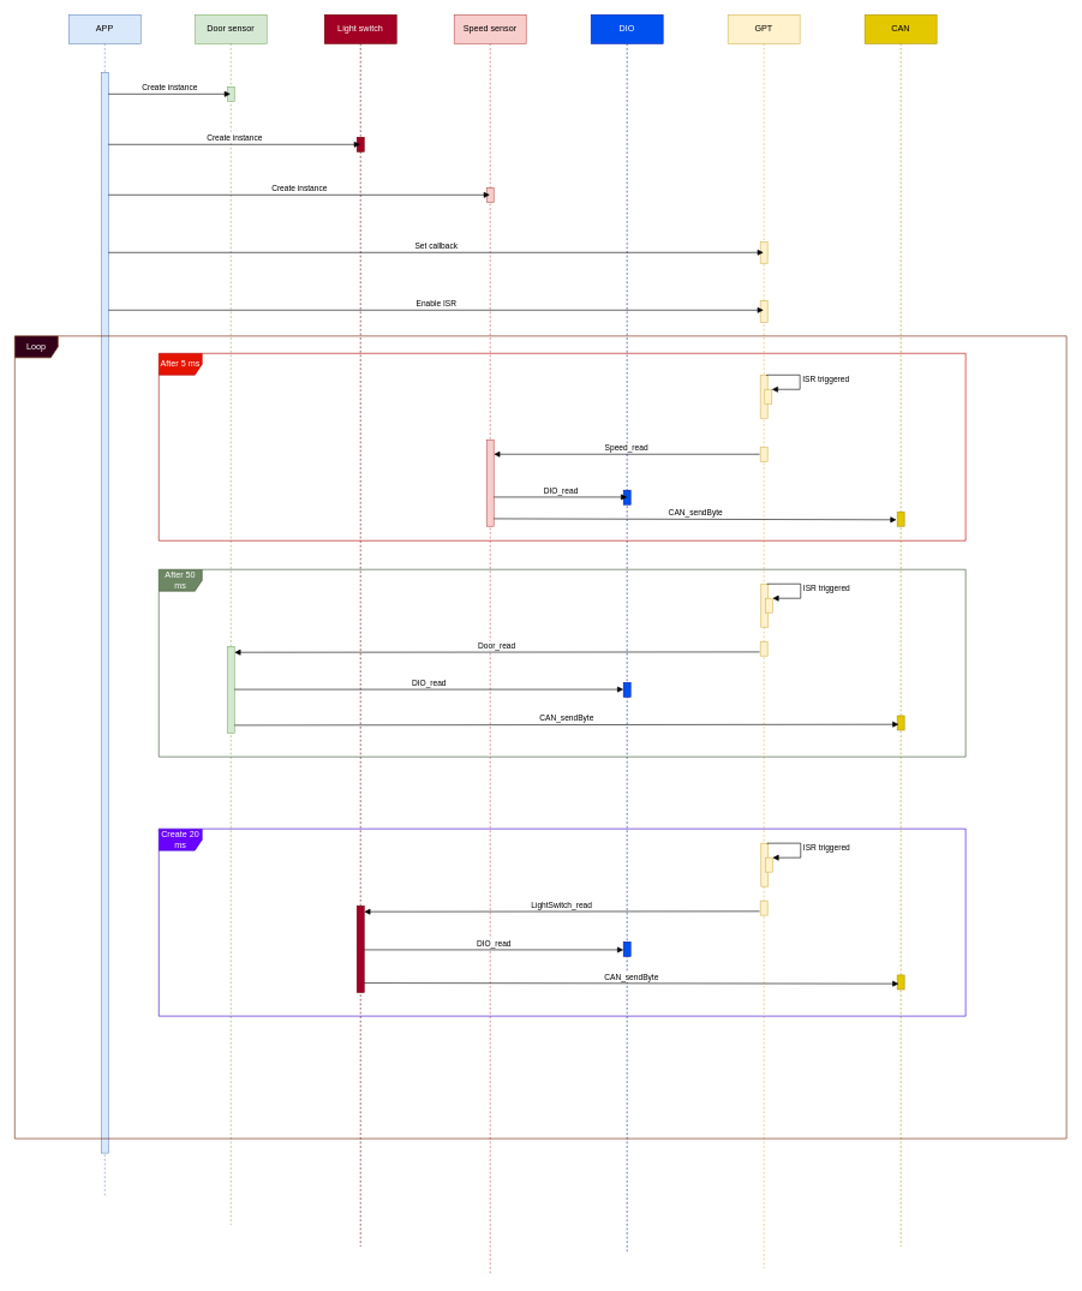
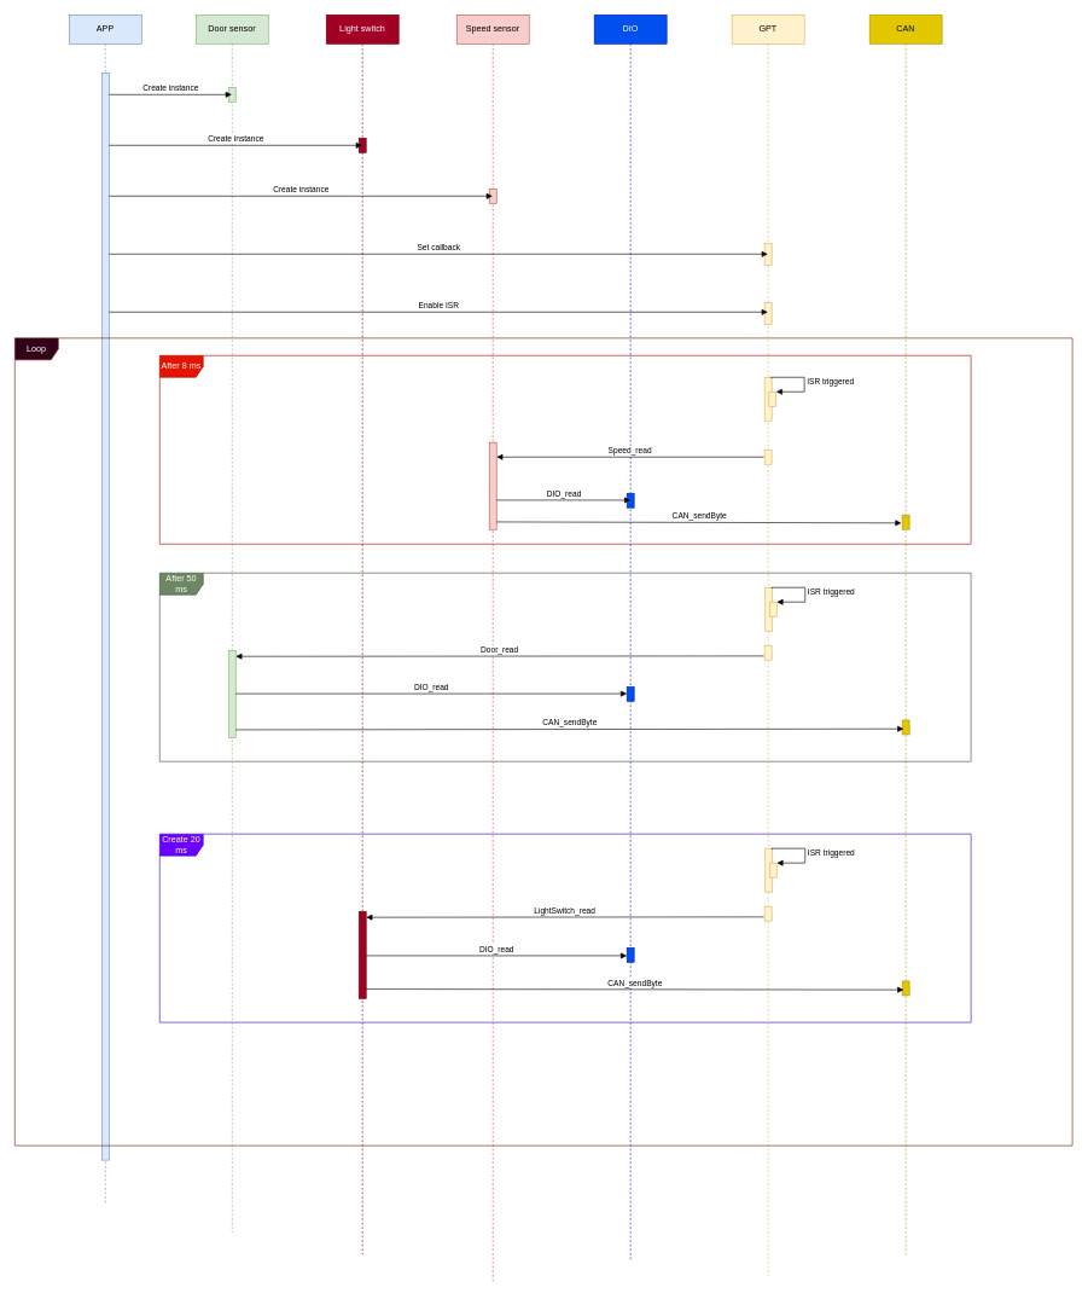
  <mxCell id="0" />
  <mxCell id="1" parent="0" />
  <mxCell id="2" value="APP" style="shape=umlLifeline;perimeter=lifelinePerimeter;whiteSpace=wrap;html=1;container=1;collapsible=0;recursiveResize=0;outlineConnect=0;fillColor=#dae8fc;strokeColor=#6c8ebf;" vertex="1" parent="1"><mxGeometry x="95" y="20" width="100" height="1640" as="geometry" /></mxCell>
  <mxCell id="3" value="" style="html=1;points=[];perimeter=orthogonalPerimeter;fillColor=#dae8fc;strokeColor=#6c8ebf;" vertex="1" parent="2"><mxGeometry x="45" y="80" width="10" height="1500" as="geometry" /></mxCell>
  <mxCell id="4" value="Door sensor&lt;span style=&quot;color: rgba(0, 0, 0, 0); font-family: monospace; font-size: 0px; text-align: start;&quot;&gt;%3CmxGraphModel%3E%3Croot%3E%3CmxCell%20id%3D%220%22%2F%3E%3CmxCell%20id%3D%221%22%20parent%3D%220%22%2F%3E%3CmxCell%20id%3D%222%22%20value%3D%22APP%22%20style%3D%22shape%3DumlLifeline%3Bperimeter%3DlifelinePerimeter%3BwhiteSpace%3Dwrap%3Bhtml%3D1%3Bcontainer%3D1%3Bcollapsible%3D0%3BrecursiveResize%3D0%3BoutlineConnect%3D0%3B%22%20vertex%3D%221%22%20parent%3D%221%22%3E%3CmxGeometry%20x%3D%22105%22%20y%3D%22150%22%20width%3D%22100%22%20height%3D%22300%22%20as%3D%22geometry%22%2F%3E%3C%2FmxCell%3E%3C%2Froot%3E%3C%2FmxGraphModel%3E&lt;/span&gt;" style="shape=umlLifeline;perimeter=lifelinePerimeter;whiteSpace=wrap;html=1;container=1;collapsible=0;recursiveResize=0;outlineConnect=0;fillColor=#d5e8d4;strokeColor=#82b366;" vertex="1" parent="1"><mxGeometry x="270" y="20" width="100" height="1680" as="geometry" /></mxCell>
  <mxCell id="5" value="" style="html=1;points=[];perimeter=orthogonalPerimeter;fillColor=#d5e8d4;strokeColor=#82b366;" vertex="1" parent="4"><mxGeometry x="45" y="100" width="10" height="20" as="geometry" /></mxCell>
  <mxCell id="6" value="Light switch" style="shape=umlLifeline;perimeter=lifelinePerimeter;whiteSpace=wrap;html=1;container=1;collapsible=0;recursiveResize=0;outlineConnect=0;fillColor=#a20025;strokeColor=#6F0000;fontColor=#ffffff;" vertex="1" parent="1"><mxGeometry x="450" y="20" width="100" height="1710" as="geometry" /></mxCell>
  <mxCell id="7" value="" style="html=1;points=[];perimeter=orthogonalPerimeter;fillColor=#a20025;strokeColor=#6F0000;fontColor=#ffffff;" vertex="1" parent="6"><mxGeometry x="45" y="170" width="10" height="20" as="geometry" /></mxCell>
  <mxCell id="8" value="Speed sensor" style="shape=umlLifeline;perimeter=lifelinePerimeter;whiteSpace=wrap;html=1;container=1;collapsible=0;recursiveResize=0;outlineConnect=0;fillColor=#f8cecc;strokeColor=#b85450;" vertex="1" parent="1"><mxGeometry x="630" y="20" width="100" height="1750" as="geometry" /></mxCell>
  <mxCell id="9" value="" style="html=1;points=[];perimeter=orthogonalPerimeter;fillColor=#f8cecc;strokeColor=#b85450;" vertex="1" parent="8"><mxGeometry x="45" y="240" width="10" height="20" as="geometry" /></mxCell>
  <mxCell id="10" value="DIO" style="shape=umlLifeline;perimeter=lifelinePerimeter;whiteSpace=wrap;html=1;container=1;collapsible=0;recursiveResize=0;outlineConnect=0;fillColor=#0050ef;strokeColor=#001DBC;fontColor=#ffffff;" vertex="1" parent="1"><mxGeometry x="820" y="20" width="100" height="1720" as="geometry" /></mxCell>
  <mxCell id="11" value="GPT" style="shape=umlLifeline;perimeter=lifelinePerimeter;whiteSpace=wrap;html=1;container=1;collapsible=0;recursiveResize=0;outlineConnect=0;fillColor=#fff2cc;strokeColor=#d6b656;" vertex="1" parent="1"><mxGeometry x="1010" y="20" width="100" height="1740" as="geometry" /></mxCell>
  <mxCell id="12" value="" style="html=1;points=[];perimeter=orthogonalPerimeter;fillColor=#fff2cc;strokeColor=#d6b656;" vertex="1" parent="11"><mxGeometry x="45" y="315" width="10" height="30" as="geometry" /></mxCell>
  <mxCell id="13" value="" style="html=1;points=[];perimeter=orthogonalPerimeter;fillColor=#fff2cc;strokeColor=#d6b656;" vertex="1" parent="11"><mxGeometry x="45" y="397" width="10" height="30" as="geometry" /></mxCell>
  <mxCell id="14" value="CAN" style="shape=umlLifeline;perimeter=lifelinePerimeter;whiteSpace=wrap;html=1;container=1;collapsible=0;recursiveResize=0;outlineConnect=0;fillColor=#e3c800;fontColor=#000000;strokeColor=#B09500;" vertex="1" parent="1"><mxGeometry x="1200" y="20" width="100" height="1710" as="geometry" /></mxCell>
  <mxCell id="15" value="Create instance" style="html=1;verticalAlign=bottom;endArrow=block;rounded=0;" edge="1" parent="1" target="4"><mxGeometry width="80" relative="1" as="geometry"><mxPoint x="150" y="130" as="sourcePoint" /><mxPoint x="230" y="130" as="targetPoint" /></mxGeometry></mxCell>
  <mxCell id="16" value="Create instance" style="html=1;verticalAlign=bottom;endArrow=block;rounded=0;" edge="1" parent="1" target="6"><mxGeometry width="80" relative="1" as="geometry"><mxPoint x="150" y="200" as="sourcePoint" /><mxPoint x="230" y="200" as="targetPoint" /></mxGeometry></mxCell>
  <mxCell id="17" value="Create instance" style="html=1;verticalAlign=bottom;endArrow=block;rounded=0;" edge="1" parent="1" target="8"><mxGeometry width="80" relative="1" as="geometry"><mxPoint x="150" y="270" as="sourcePoint" /><mxPoint x="230" y="270" as="targetPoint" /></mxGeometry></mxCell>
  <mxCell id="18" value="Set callback" style="html=1;verticalAlign=bottom;endArrow=block;rounded=0;" edge="1" parent="1" target="11"><mxGeometry width="80" relative="1" as="geometry"><mxPoint x="150" y="350" as="sourcePoint" /><mxPoint x="669.5" y="350" as="targetPoint" /></mxGeometry></mxCell>
  <mxCell id="19" value="Enable ISR" style="html=1;verticalAlign=bottom;endArrow=block;rounded=0;" edge="1" parent="1"><mxGeometry width="80" relative="1" as="geometry"><mxPoint x="150" y="430" as="sourcePoint" /><mxPoint x="1059.5" y="430" as="targetPoint" /></mxGeometry></mxCell>
  <mxCell id="20" value="Loop" style="shape=umlFrame;whiteSpace=wrap;html=1;fillColor=#33001A;fontColor=#ffffff;strokeColor=#6D1F00;" vertex="1" parent="1"><mxGeometry x="20" y="466" width="1460" height="1114" as="geometry" /></mxCell>
- <mxCell id="21" value="After 5 ms" style="shape=umlFrame;whiteSpace=wrap;html=1;fillColor=#e51400;strokeColor=#B20000;fontColor=#ffffff;" vertex="1" parent="1"><mxGeometry x="220" y="490" width="1120" height="260" as="geometry" /></mxCell>
+ <mxCell id="21" value="After 8 ms" style="shape=umlFrame;whiteSpace=wrap;html=1;fillColor=#e51400;strokeColor=#B20000;fontColor=#ffffff;" vertex="1" parent="1"><mxGeometry x="220" y="490" width="1120" height="260" as="geometry" /></mxCell>
  <mxCell id="22" value="" style="html=1;points=[];perimeter=orthogonalPerimeter;fillColor=#fff2cc;strokeColor=#d6b656;" vertex="1" parent="1"><mxGeometry x="1055" y="520" width="10" height="60" as="geometry" /></mxCell>
  <mxCell id="23" value="" style="html=1;points=[];perimeter=orthogonalPerimeter;fillColor=#fff2cc;strokeColor=#d6b656;" vertex="1" parent="1"><mxGeometry x="1061" y="540" width="10" height="20" as="geometry" /></mxCell>
  <mxCell id="24" value="ISR triggered" style="edgeStyle=orthogonalEdgeStyle;html=1;align=left;spacingLeft=2;endArrow=block;rounded=0;entryX=1;entryY=0;exitX=0.889;exitY=0.017;exitDx=0;exitDy=0;exitPerimeter=0;" edge="1" target="23" parent="1" source="22"><mxGeometry relative="1" as="geometry"><mxPoint x="1115" y="520" as="sourcePoint" /><Array as="points"><mxPoint x="1064" y="520" /><mxPoint x="1110" y="520" /><mxPoint x="1110" y="540" /></Array></mxGeometry></mxCell>
  <mxCell id="25" value="" style="html=1;points=[];perimeter=orthogonalPerimeter;fillColor=#fff2cc;strokeColor=#d6b656;" vertex="1" parent="1"><mxGeometry x="1055" y="620" width="10" height="20" as="geometry" /></mxCell>
  <mxCell id="26" value="Speed_read" style="html=1;verticalAlign=bottom;endArrow=block;rounded=0;exitX=0.5;exitY=0.667;exitDx=0;exitDy=0;exitPerimeter=0;" edge="1" parent="1" target="27"><mxGeometry width="80" relative="1" as="geometry"><mxPoint x="1054" y="630.01" as="sourcePoint" /><mxPoint x="974" y="630" as="targetPoint" /></mxGeometry></mxCell>
  <mxCell id="27" value="" style="html=1;points=[];perimeter=orthogonalPerimeter;fillColor=#f8cecc;strokeColor=#b85450;" vertex="1" parent="1"><mxGeometry x="675" y="610" width="10" height="120" as="geometry" /></mxCell>
  <mxCell id="28" value="" style="html=1;points=[];perimeter=orthogonalPerimeter;fillColor=#0050ef;strokeColor=#001DBC;fontColor=#ffffff;" vertex="1" parent="1"><mxGeometry x="865" y="680" width="10" height="20" as="geometry" /></mxCell>
  <mxCell id="29" value="DIO_read" style="html=1;verticalAlign=bottom;endArrow=block;rounded=0;entryX=0.5;entryY=0.475;entryDx=0;entryDy=0;entryPerimeter=0;" edge="1" parent="1" target="28"><mxGeometry width="80" relative="1" as="geometry"><mxPoint x="685" y="689.5" as="sourcePoint" /><mxPoint x="765" y="689.5" as="targetPoint" /></mxGeometry></mxCell>
  <mxCell id="30" value="" style="html=1;points=[];perimeter=orthogonalPerimeter;fillColor=#e3c800;fontColor=#000000;strokeColor=#B09500;" vertex="1" parent="1"><mxGeometry x="1245" y="710" width="10" height="20" as="geometry" /></mxCell>
  <mxCell id="31" value="CAN_sendByte" style="html=1;verticalAlign=bottom;endArrow=block;rounded=0;entryX=-0.1;entryY=0.55;entryDx=0;entryDy=0;entryPerimeter=0;" edge="1" parent="1" target="30"><mxGeometry width="80" relative="1" as="geometry"><mxPoint x="685" y="719.5" as="sourcePoint" /><mxPoint x="765" y="719.5" as="targetPoint" /></mxGeometry></mxCell>
  <mxCell id="32" value="After 50 ms" style="shape=umlFrame;whiteSpace=wrap;html=1;fillColor=#6d8764;strokeColor=#3A5431;fontColor=#ffffff;" vertex="1" parent="1"><mxGeometry x="220" y="790" width="1120" height="260" as="geometry" /></mxCell>
  <mxCell id="33" value="" style="html=1;points=[];perimeter=orthogonalPerimeter;fillColor=#fff2cc;strokeColor=#d6b656;" vertex="1" parent="1"><mxGeometry x="1056" y="810" width="10" height="60" as="geometry" /></mxCell>
  <mxCell id="34" value="" style="html=1;points=[];perimeter=orthogonalPerimeter;fillColor=#fff2cc;strokeColor=#d6b656;" vertex="1" parent="1"><mxGeometry x="1062" y="830" width="10" height="20" as="geometry" /></mxCell>
  <mxCell id="35" value="ISR triggered" style="edgeStyle=orthogonalEdgeStyle;html=1;align=left;spacingLeft=2;endArrow=block;rounded=0;entryX=1;entryY=0;exitX=0.889;exitY=0.017;exitDx=0;exitDy=0;exitPerimeter=0;" edge="1" parent="1" source="33" target="34"><mxGeometry relative="1" as="geometry"><mxPoint x="1116" y="810" as="sourcePoint" /><Array as="points"><mxPoint x="1065" y="810" /><mxPoint x="1111" y="810" /><mxPoint x="1111" y="830" /></Array></mxGeometry></mxCell>
  <mxCell id="36" value="" style="html=1;points=[];perimeter=orthogonalPerimeter;fillColor=#fff2cc;strokeColor=#d6b656;" vertex="1" parent="1"><mxGeometry x="1055" y="890" width="10" height="20" as="geometry" /></mxCell>
  <mxCell id="37" value="" style="html=1;points=[];perimeter=orthogonalPerimeter;fillColor=#d5e8d4;strokeColor=#82b366;" vertex="1" parent="1"><mxGeometry x="315" y="897" width="10" height="120" as="geometry" /></mxCell>
  <mxCell id="38" value="Door_read" style="html=1;verticalAlign=bottom;endArrow=block;rounded=0;exitX=0.5;exitY=0.667;exitDx=0;exitDy=0;exitPerimeter=0;entryX=1;entryY=0.067;entryDx=0;entryDy=0;entryPerimeter=0;" edge="1" parent="1" target="37"><mxGeometry width="80" relative="1" as="geometry"><mxPoint x="1054" y="904.5" as="sourcePoint" /><mxPoint x="685" y="904.5" as="targetPoint" /></mxGeometry></mxCell>
  <mxCell id="39" value="" style="html=1;points=[];perimeter=orthogonalPerimeter;fillColor=#0050ef;strokeColor=#001DBC;fontColor=#ffffff;" vertex="1" parent="1"><mxGeometry x="865" y="947" width="10" height="20" as="geometry" /></mxCell>
  <mxCell id="40" value="DIO_read" style="html=1;verticalAlign=bottom;endArrow=block;rounded=0;" edge="1" parent="1" target="39"><mxGeometry width="80" relative="1" as="geometry"><mxPoint x="325" y="956.5" as="sourcePoint" /><mxPoint x="510" y="956.5" as="targetPoint" /></mxGeometry></mxCell>
  <mxCell id="41" value="" style="html=1;points=[];perimeter=orthogonalPerimeter;fillColor=#e3c800;fontColor=#000000;strokeColor=#B09500;" vertex="1" parent="1"><mxGeometry x="1245" y="993" width="10" height="20" as="geometry" /></mxCell>
  <mxCell id="42" value="CAN_sendByte" style="html=1;verticalAlign=bottom;endArrow=block;rounded=0;entryX=0.2;entryY=0.6;entryDx=0;entryDy=0;entryPerimeter=0;" edge="1" parent="1" target="41"><mxGeometry width="80" relative="1" as="geometry"><mxPoint x="325" y="1006.25" as="sourcePoint" /><mxPoint x="884" y="1007.75" as="targetPoint" /></mxGeometry></mxCell>
  <mxCell id="43" value="Create 20 ms" style="shape=umlFrame;whiteSpace=wrap;html=1;fillColor=#6a00ff;strokeColor=#3700CC;fontColor=#ffffff;" vertex="1" parent="1"><mxGeometry x="220" y="1150" width="1120" height="260" as="geometry" /></mxCell>
  <mxCell id="44" value="" style="html=1;points=[];perimeter=orthogonalPerimeter;fillColor=#fff2cc;strokeColor=#d6b656;" vertex="1" parent="1"><mxGeometry x="1056" y="1170" width="10" height="60" as="geometry" /></mxCell>
  <mxCell id="45" value="" style="html=1;points=[];perimeter=orthogonalPerimeter;fillColor=#fff2cc;strokeColor=#d6b656;" vertex="1" parent="1"><mxGeometry x="1062" y="1190" width="10" height="20" as="geometry" /></mxCell>
  <mxCell id="46" value="ISR triggered" style="edgeStyle=orthogonalEdgeStyle;html=1;align=left;spacingLeft=2;endArrow=block;rounded=0;entryX=1;entryY=0;exitX=0.889;exitY=0.017;exitDx=0;exitDy=0;exitPerimeter=0;" edge="1" parent="1" source="44" target="45"><mxGeometry relative="1" as="geometry"><mxPoint x="1116" y="1170" as="sourcePoint" /><Array as="points"><mxPoint x="1065" y="1170" /><mxPoint x="1111" y="1170" /><mxPoint x="1111" y="1190" /></Array></mxGeometry></mxCell>
  <mxCell id="47" value="" style="html=1;points=[];perimeter=orthogonalPerimeter;fillColor=#fff2cc;strokeColor=#d6b656;" vertex="1" parent="1"><mxGeometry x="1055" y="1250" width="10" height="20" as="geometry" /></mxCell>
  <mxCell id="48" value="" style="html=1;points=[];perimeter=orthogonalPerimeter;fillColor=#a20025;strokeColor=#6F0000;fontColor=#ffffff;" vertex="1" parent="1"><mxGeometry x="495" y="1257" width="10" height="120" as="geometry" /></mxCell>
  <mxCell id="49" value="LightSwitch_read" style="html=1;verticalAlign=bottom;endArrow=block;rounded=0;exitX=0.5;exitY=0.667;exitDx=0;exitDy=0;exitPerimeter=0;entryX=1;entryY=0.067;entryDx=0;entryDy=0;entryPerimeter=0;" edge="1" parent="1" target="48"><mxGeometry width="80" relative="1" as="geometry"><mxPoint x="1054" y="1264.5" as="sourcePoint" /><mxPoint x="685" y="1264.5" as="targetPoint" /></mxGeometry></mxCell>
  <mxCell id="50" value="" style="html=1;points=[];perimeter=orthogonalPerimeter;fillColor=#0050ef;strokeColor=#001DBC;fontColor=#ffffff;" vertex="1" parent="1"><mxGeometry x="865" y="1307" width="10" height="20" as="geometry" /></mxCell>
  <mxCell id="51" value="DIO_read" style="html=1;verticalAlign=bottom;endArrow=block;rounded=0;exitX=1;exitY=0.508;exitDx=0;exitDy=0;exitPerimeter=0;" edge="1" parent="1" target="50" source="48"><mxGeometry width="80" relative="1" as="geometry"><mxPoint x="510" y="1317" as="sourcePoint" /><mxPoint x="510" y="1316.5" as="targetPoint" /></mxGeometry></mxCell>
  <mxCell id="52" value="" style="html=1;points=[];perimeter=orthogonalPerimeter;fillColor=#e3c800;fontColor=#000000;strokeColor=#B09500;" vertex="1" parent="1"><mxGeometry x="1245" y="1353" width="10" height="20" as="geometry" /></mxCell>
  <mxCell id="53" value="CAN_sendByte" style="html=1;verticalAlign=bottom;endArrow=block;rounded=0;entryX=0.2;entryY=0.6;entryDx=0;entryDy=0;entryPerimeter=0;exitX=1;exitY=0.892;exitDx=0;exitDy=0;exitPerimeter=0;" edge="1" parent="1" target="52" source="48"><mxGeometry width="80" relative="1" as="geometry"><mxPoint x="325" y="1366.25" as="sourcePoint" /><mxPoint x="884" y="1367.75" as="targetPoint" /></mxGeometry></mxCell>
